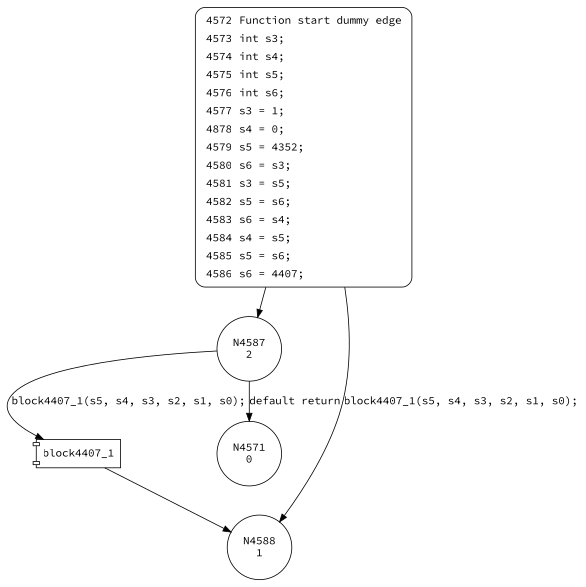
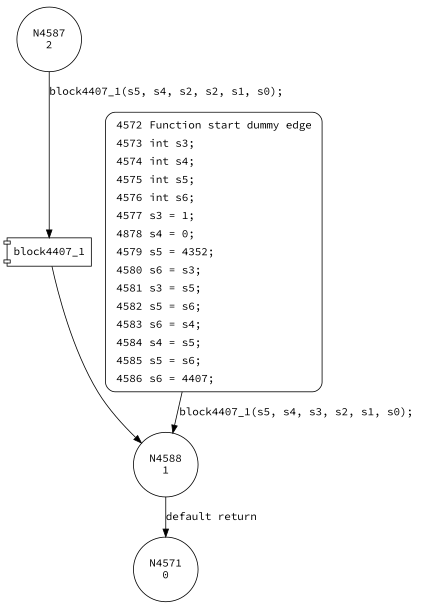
  digraph {
    fontname="Source Code Pro"
    node [fontname="Source Code Pro" shape=circle]
    edge [fontname="Source Code Pro"]
    n1 [label="N4587\n2"]
    n2 [label=block4407_1 shape=component]
    n3 [label="N4588\n1"]
    n4 [label="N4571\n0"]
    n5 [fillcolor=white label=<<table border="0" cellborder="0" cellpadding="3" bgcolor="white"><tr><td align="right">4572</td><td align="left">Function start dummy edge</td></tr><tr><td align="right">4573</td><td align="left">int s3;</td></tr><tr><td align="right">4574</td><td align="left">int s4;</td></tr><tr><td align="right">4575</td><td align="left">int s5;</td></tr><tr><td align="right">4576</td><td align="left">int s6;</td></tr><tr><td align="right">4577</td><td align="left">s3 = 1;</td></tr><tr><td align="right">4878</td><td align="left">s4 = 0;</td></tr><tr><td align="right">4579</td><td align="left">s5 = 4352;</td></tr><tr><td align="right">4580</td><td align="left">s6 = s3;</td></tr><tr><td align="right">4581</td><td align="left">s3 = s5;</td></tr><tr><td align="right">4582</td><td align="left">s5 = s6;</td></tr><tr><td align="right">4583</td><td align="left">s6 = s4;</td></tr><tr><td align="right">4584</td><td align="left">s4 = s5;</td></tr><tr><td align="right">4585</td><td align="left">s5 = s6;</td></tr><tr><td align="right">4586</td><td align="left">s6 = 4407;</td></tr></table>> penwidth=1 shape=Mrecord style="filled,bold"]
-   n1 -> n2 [label="block4407_1(s5, s4, s3, s2, s1, s0);"]
+   n1 -> n2 [label="block4407_1(s5, s4, s2, s2, s1, s0);"]
    n2 -> n3
-   n1 -> n4 [label="default return"]
-   n5 -> n1
+   n3 -> n4 [label="default return"]
    n5 -> n3 [label="block4407_1(s5, s4, s3, s2, s1, s0);"]
  }
